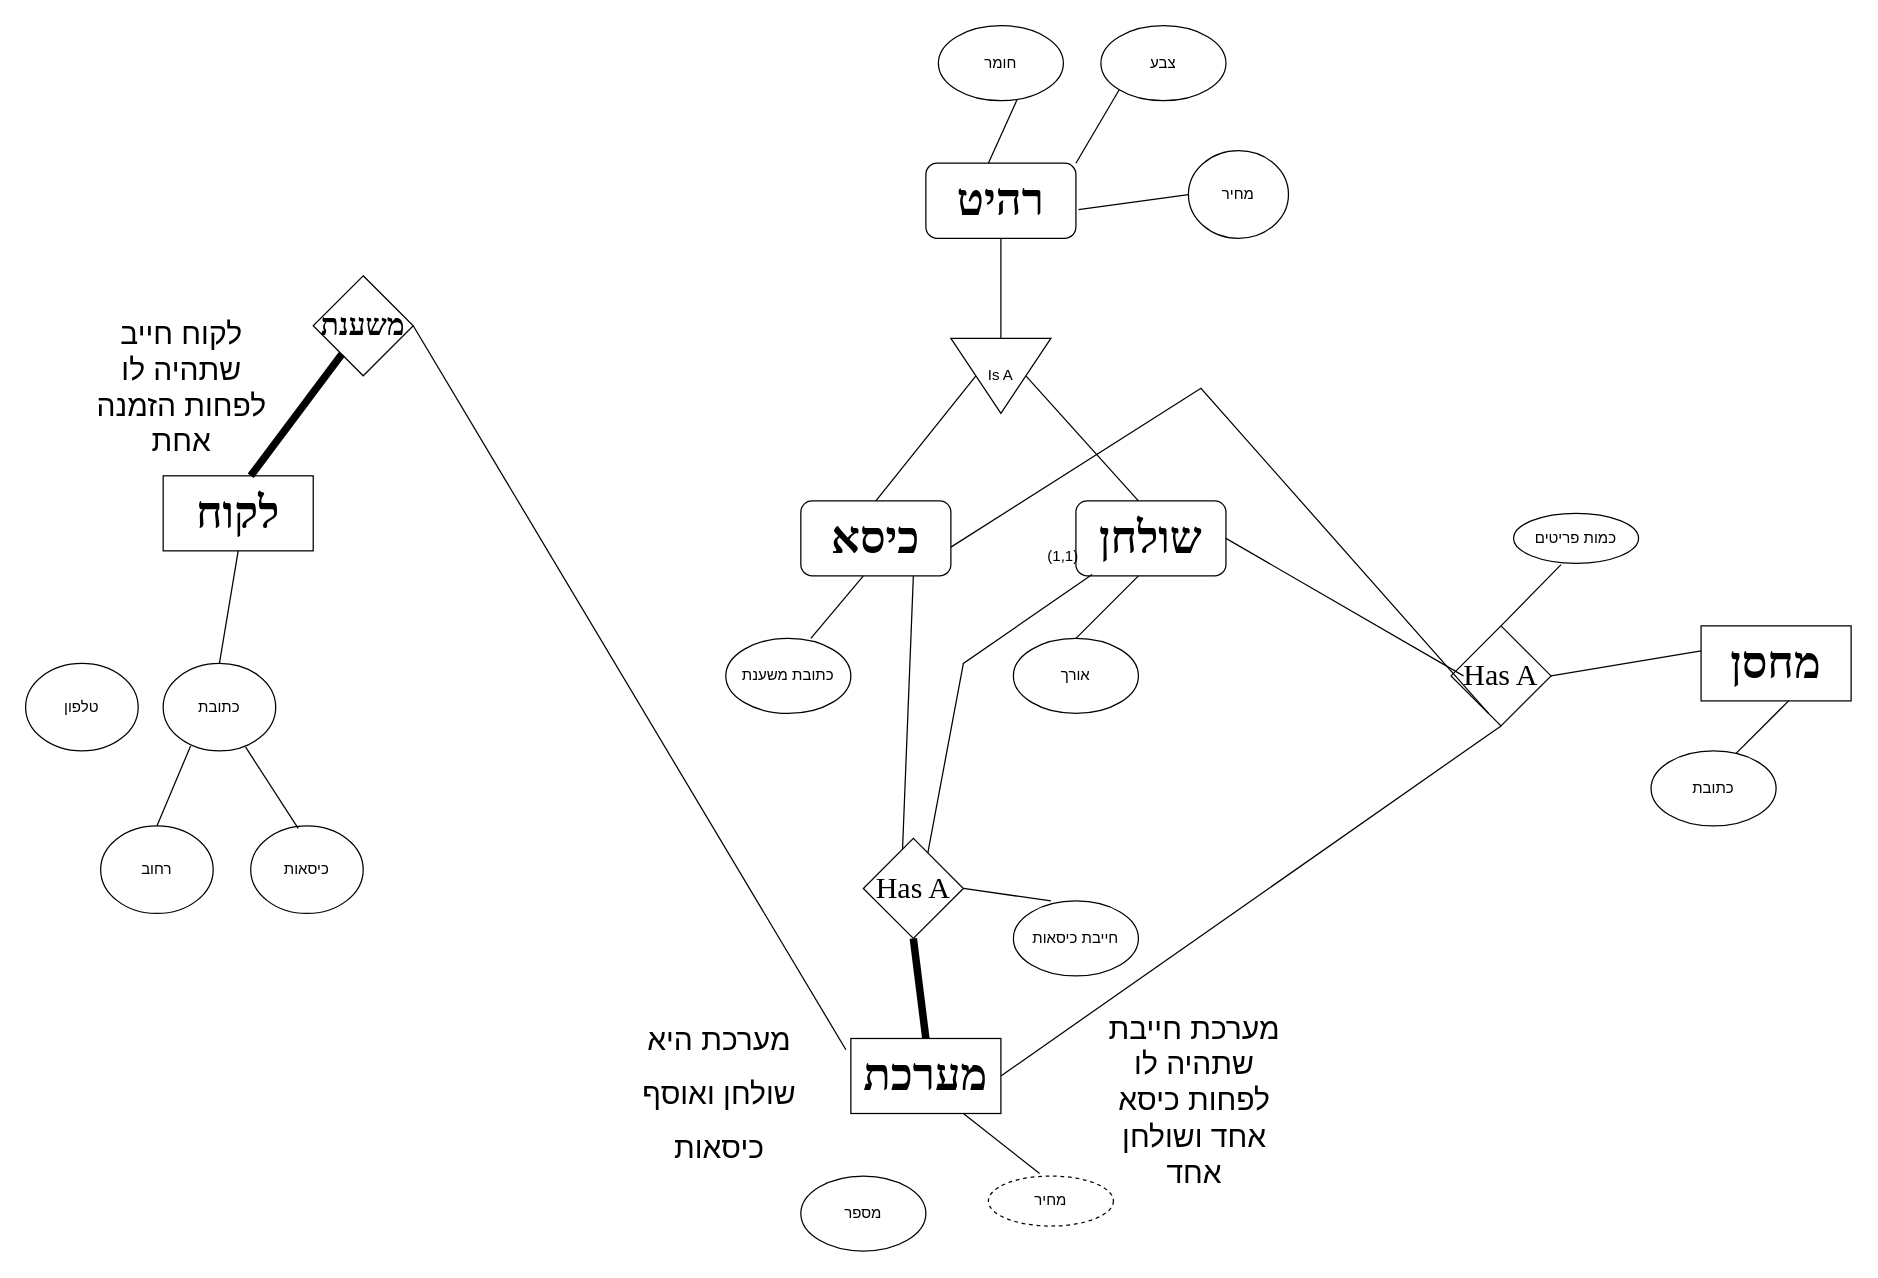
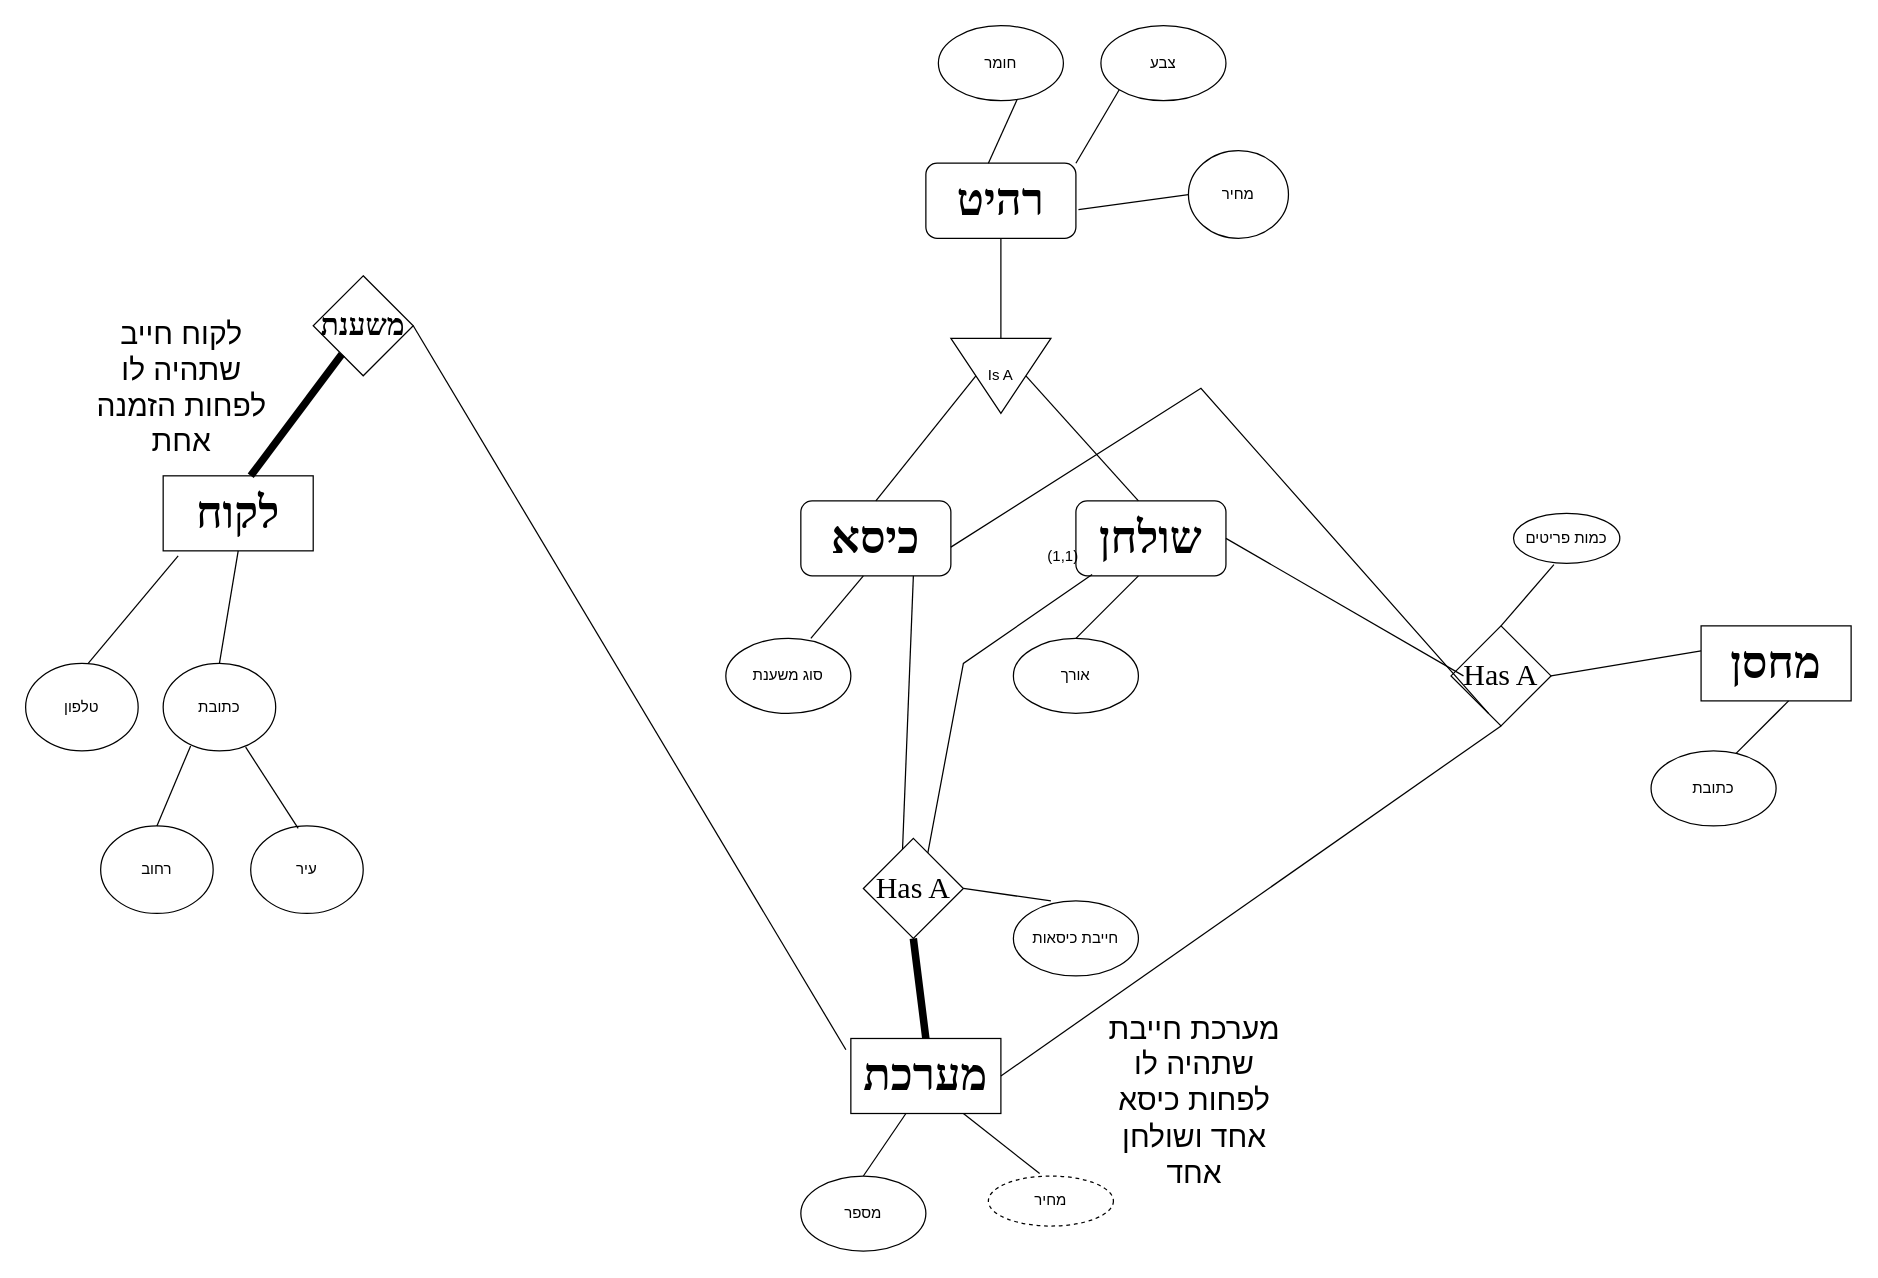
  <mxCell id="0" />
  <mxCell id="1" parent="0" />
  <mxCell id="2" value="&lt;h1&gt;&lt;font face=&quot;Comic Sans MS&quot; style=&quot;font-size: 36px;&quot;&gt;רהיט&lt;/font&gt;&lt;/h1&gt;" style="rounded=1;whiteSpace=wrap;html=1;" vertex="1" parent="1"><mxGeometry y="130" width="120" height="60" as="geometry" x="740" /></mxCell>
  <mxCell id="3" value="חומר" style="ellipse;whiteSpace=wrap;html=1;" vertex="1" parent="1"><mxGeometry x="750" y="20" width="100" height="60" as="geometry" /></mxCell>
  <mxCell id="4" value="צבע" style="ellipse;whiteSpace=wrap;html=1;" vertex="1" parent="1"><mxGeometry x="880" y="20" width="100" height="60" as="geometry" /></mxCell>
  <mxCell id="5" value="" style="endArrow=none;html=1;rounded=0;entryX=0;entryY=1;entryDx=0;entryDy=0;" edge="1" parent="1" target="4"><mxGeometry width="50" height="50" relative="1" as="geometry"><mxPoint x="860" y="130" as="sourcePoint" /><mxPoint x="910" as="targetPoint" y="80" /></mxGeometry></mxCell>
  <mxCell id="6" value="" style="endArrow=none;html=1;rounded=0;entryX=0.63;entryY=0.983;entryDx=0;entryDy=0;entryPerimeter=0;" edge="1" parent="1" target="3"><mxGeometry width="50" height="50" relative="1" as="geometry"><mxPoint x="790" y="130" as="sourcePoint" /><mxPoint x="840" as="targetPoint" y="80" /></mxGeometry></mxCell>
  <mxCell id="7" value="Is A" style="triangle;whiteSpace=wrap;html=1;direction=south;" vertex="1" parent="1"><mxGeometry x="760" y="270" width="80" height="60" as="geometry" /></mxCell>
  <mxCell id="8" value="" style="endArrow=none;html=1;rounded=0;entryX=0.5;entryY=1;entryDx=0;entryDy=0;" edge="1" parent="1" target="2"><mxGeometry width="50" height="50" relative="1" as="geometry"><mxPoint x="800" y="270" as="sourcePoint" /><mxPoint x="850" y="220" as="targetPoint" /></mxGeometry></mxCell>
  <mxCell id="9" value="&lt;b&gt;&lt;font face=&quot;Comic Sans MS&quot; style=&quot;font-size: 36px;&quot;&gt;כיסא&lt;/font&gt;&lt;/b&gt;" style="rounded=1;whiteSpace=wrap;html=1;" vertex="1" parent="1"><mxGeometry x="640" y="400" width="120" height="60" as="geometry" /></mxCell>
  <mxCell id="10" value="&lt;font face=&quot;Comic Sans MS&quot; style=&quot;font-size: 36px;&quot;&gt;&lt;b&gt;שולחן&lt;/b&gt;&lt;/font&gt;" style="rounded=1;whiteSpace=wrap;html=1;" vertex="1" parent="1"><mxGeometry x="860" y="400" width="120" height="60" as="geometry" /></mxCell>
  <mxCell id="11" value="" style="endArrow=none;html=1;rounded=0;entryX=0.5;entryY=1;entryDx=0;entryDy=0;" edge="1" parent="1" target="7"><mxGeometry width="50" height="50" relative="1" as="geometry"><mxPoint x="700" y="400" as="sourcePoint" /><mxPoint x="750" y="350" as="targetPoint" /></mxGeometry></mxCell>
  <mxCell id="12" value="" style="endArrow=none;html=1;rounded=0;entryX=0.5;entryY=0;entryDx=0;entryDy=0;" edge="1" parent="1" target="7"><mxGeometry width="50" height="50" relative="1" as="geometry"><mxPoint x="910" y="400" as="sourcePoint" /><mxPoint x="960" y="350" as="targetPoint" /></mxGeometry></mxCell>
- <mxCell id="13" value="כתובת משענת" style="ellipse;whiteSpace=wrap;html=1;" vertex="1" parent="1"><mxGeometry x="580" y="510" width="100" height="60" as="geometry" /></mxCell>
+ <mxCell id="13" value="סוג משענת" style="ellipse;whiteSpace=wrap;html=1;" vertex="1" parent="1"><mxGeometry x="580" y="510" width="100" height="60" as="geometry" /></mxCell>
  <mxCell id="14" value="" style="endArrow=none;html=1;rounded=0;exitX=0.68;exitY=0;exitDx=0;exitDy=0;exitPerimeter=0;" edge="1" parent="1" source="13"><mxGeometry width="50" height="50" relative="1" as="geometry"><mxPoint x="640" y="510" as="sourcePoint" /><mxPoint x="690" y="460" as="targetPoint" /></mxGeometry></mxCell>
  <mxCell id="15" value="אורך" style="ellipse;whiteSpace=wrap;html=1;" vertex="1" parent="1"><mxGeometry x="810" y="510" width="100" height="60" as="geometry" /></mxCell>
  <mxCell id="16" value="חייבת כיסאות" style="ellipse;whiteSpace=wrap;html=1;" vertex="1" parent="1"><mxGeometry x="810" y="720" width="100" height="60" as="geometry" /></mxCell>
  <mxCell id="17" value="" style="endArrow=none;html=1;rounded=0;" edge="1" parent="1"><mxGeometry width="50" height="50" relative="1" as="geometry"><mxPoint x="860" y="510" as="sourcePoint" /><mxPoint x="910" y="460" as="targetPoint" /></mxGeometry></mxCell>
  <mxCell id="18" value="" style="endArrow=none;html=1;rounded=0;entryX=1;entryY=0.5;entryDx=0;entryDy=0;exitX=0.3;exitY=0;exitDx=0;exitDy=0;exitPerimeter=0;" edge="1" parent="1" source="16" target="21"><mxGeometry width="50" height="50" relative="1" as="geometry"><mxPoint x="990" y="530" as="sourcePoint" /><mxPoint x="1040" y="480" as="targetPoint" /></mxGeometry></mxCell>
  <mxCell id="19" value="" style="endArrow=none;html=1;rounded=0;entryX=0.75;entryY=1;entryDx=0;entryDy=0;exitX=0.342;exitY=-0.067;exitDx=0;exitDy=0;exitPerimeter=0;" edge="1" parent="1" target="9"><mxGeometry width="50" height="50" relative="1" as="geometry"><mxPoint x="721.04" y="685.98" as="sourcePoint" /><mxPoint x="780" y="470" as="targetPoint" /></mxGeometry></mxCell>
  <mxCell id="20" value="" style="endArrow=none;html=1;rounded=0;entryX=0.108;entryY=0.983;entryDx=0;entryDy=0;entryPerimeter=0;" edge="1" parent="1" target="10"><mxGeometry width="50" height="50" relative="1" as="geometry"><mxPoint x="770" y="530" as="sourcePoint" /><mxPoint x="870" y="450" as="targetPoint" /><Array as="points"><mxPoint y="690" x="740" /><mxPoint x="770" y="530" /></Array></mxGeometry></mxCell>
  <mxCell id="21" value="&lt;font style=&quot;font-size: 24px;&quot; face=&quot;Comic Sans MS&quot;&gt;&lt;font&gt;Has A&lt;/font&gt;&lt;br&gt;&lt;/font&gt;" style="rhombus;whiteSpace=wrap;html=1;" vertex="1" parent="1"><mxGeometry x="690" y="670" width="80" height="80" as="geometry" /></mxCell>
  <mxCell id="22" value="" style="endArrow=none;html=1;rounded=0;entryX=0.5;entryY=1;entryDx=0;entryDy=0;strokeWidth=6;" edge="1" parent="1" target="21"><mxGeometry width="50" height="50" relative="1" as="geometry"><mxPoint y="830" as="sourcePoint" x="740" /><mxPoint y="750" as="targetPoint" x="740" /></mxGeometry></mxCell>
  <mxCell id="23" value="&lt;b&gt;&lt;font face=&quot;Comic Sans MS&quot; style=&quot;font-size: 36px;&quot;&gt;מערכת&lt;/font&gt;&lt;/b&gt;" style="rounded=0;whiteSpace=wrap;html=1;" vertex="1" parent="1"><mxGeometry x="680" y="830" width="120" height="60" as="geometry" /></mxCell>
  <mxCell id="24" value="מספר" style="ellipse;whiteSpace=wrap;html=1;" vertex="1" parent="1"><mxGeometry x="640" y="940" width="100" height="60" as="geometry" /></mxCell>
+ <mxCell id="25" value="" style="endArrow=none;html=1;rounded=0;entryX=0.367;entryY=1;entryDx=0;entryDy=0;entryPerimeter=0;exitX=0.5;exitY=0;exitDx=0;exitDy=0;" edge="1" parent="1" source="24" target="23"><mxGeometry width="50" height="50" relative="1" as="geometry"><mxPoint x="680" y="940" as="sourcePoint" /><mxPoint x="730" y="890" as="targetPoint" /></mxGeometry></mxCell>
  <mxCell id="26" value="" style="endArrow=none;html=1;rounded=0;entryX=0.75;entryY=1;entryDx=0;entryDy=0;exitX=0.41;exitY=-0.033;exitDx=0;exitDy=0;exitPerimeter=0;" edge="1" parent="1" target="23"><mxGeometry width="50" height="50" relative="1" as="geometry"><mxPoint x="831" y="938.02" as="sourcePoint" /><mxPoint x="890" y="890" as="targetPoint" /></mxGeometry></mxCell>
  <mxCell id="27" value="&lt;font style=&quot;font-size: 36px;&quot; face=&quot;Comic Sans MS&quot;&gt;&lt;b&gt;לקוח&lt;/b&gt;&lt;/font&gt;" style="rounded=0;whiteSpace=wrap;html=1;" vertex="1" parent="1"><mxGeometry x="130" y="380" width="120" height="60" as="geometry" /></mxCell>
  <mxCell id="28" value="טלפון" style="ellipse;whiteSpace=wrap;html=1;" vertex="1" parent="1"><mxGeometry x="20" y="530" width="90" height="70" as="geometry" /></mxCell>
  <mxCell id="29" value="כתובת" style="ellipse;whiteSpace=wrap;html=1;" vertex="1" parent="1"><mxGeometry x="130" y="530" width="90" height="70" as="geometry" /></mxCell>
  <mxCell id="30" value="רחוב" style="ellipse;whiteSpace=wrap;html=1;" vertex="1" parent="1"><mxGeometry x="80" y="660" width="90" height="70" as="geometry" /></mxCell>
- <mxCell id="31" value="כיסאות" style="ellipse;whiteSpace=wrap;html=1;" vertex="1" parent="1"><mxGeometry x="200" y="660" width="90" height="70" as="geometry" /></mxCell>
+ <mxCell id="31" value="עיר" style="ellipse;whiteSpace=wrap;html=1;" vertex="1" parent="1"><mxGeometry x="200" y="660" width="90" height="70" as="geometry" /></mxCell>
  <mxCell id="32" value="" style="endArrow=none;html=1;rounded=0;entryX=0.244;entryY=0.943;entryDx=0;entryDy=0;entryPerimeter=0;exitX=0.5;exitY=0;exitDx=0;exitDy=0;" edge="1" parent="1" source="30" target="29"><mxGeometry width="50" height="50" relative="1" as="geometry"><mxPoint x="120" y="660" as="sourcePoint" /><mxPoint x="170" y="610" as="targetPoint" /></mxGeometry></mxCell>
  <mxCell id="33" value="" style="endArrow=none;html=1;rounded=0;entryX=0.733;entryY=0.957;entryDx=0;entryDy=0;entryPerimeter=0;exitX=0.422;exitY=0.029;exitDx=0;exitDy=0;exitPerimeter=0;" edge="1" parent="1" source="31" target="29"><mxGeometry width="50" height="50" relative="1" as="geometry"><mxPoint x="230" y="660" as="sourcePoint" /><mxPoint x="280" y="610" as="targetPoint" /></mxGeometry></mxCell>
  <mxCell id="34" value="" style="endArrow=none;html=1;rounded=0;entryX=0.5;entryY=1;entryDx=0;entryDy=0;exitX=0.5;exitY=0;exitDx=0;exitDy=0;" edge="1" parent="1" source="29" target="27"><mxGeometry width="50" height="50" relative="1" as="geometry"><mxPoint x="180" y="530" as="sourcePoint" /><mxPoint x="230" y="480" as="targetPoint" /></mxGeometry></mxCell>
  <mxCell id="35" value="מחיר" style="ellipse;whiteSpace=wrap;html=1;" vertex="1" parent="1"><mxGeometry x="950" y="120" width="80" height="70" as="geometry" /></mxCell>
  <mxCell id="36" value="" style="endArrow=none;html=1;rounded=0;entryX=0;entryY=0.5;entryDx=0;entryDy=0;exitX=1.017;exitY=0.617;exitDx=0;exitDy=0;exitPerimeter=0;" edge="1" parent="1" source="2" target="35"><mxGeometry width="50" height="50" relative="1" as="geometry"><mxPoint x="860" y="180" as="sourcePoint" /><mxPoint x="910" y="130" as="targetPoint" /></mxGeometry></mxCell>
  <mxCell id="37" value="&lt;b&gt;&lt;font style=&quot;font-size: 24px;&quot; face=&quot;Comic Sans MS&quot;&gt;משענת&lt;/font&gt;&lt;/b&gt;" style="rhombus;whiteSpace=wrap;html=1;" vertex="1" parent="1"><mxGeometry x="250" y="220" width="80" height="80" as="geometry" /></mxCell>
  <mxCell id="38" value="" style="endArrow=none;html=1;rounded=0;strokeWidth=6;" edge="1" parent="1" target="37"><mxGeometry width="50" height="50" relative="1" as="geometry"><mxPoint x="200" y="380" as="sourcePoint" /><mxPoint x="250" y="330" as="targetPoint" /></mxGeometry></mxCell>
  <mxCell id="39" value="מחיר" style="ellipse;whiteSpace=wrap;html=1;align=center;dashed=1;" vertex="1" parent="1"><mxGeometry x="790" y="940" width="100" height="40" as="geometry" /></mxCell>
  <mxCell id="40" value="" style="endArrow=none;html=1;rounded=0;entryX=-0.033;entryY=0.15;entryDx=0;entryDy=0;entryPerimeter=0;" edge="1" parent="1" target="23"><mxGeometry width="50" height="50" relative="1" as="geometry"><mxPoint x="330" y="260" as="sourcePoint" /><mxPoint x="380" y="210" as="targetPoint" /></mxGeometry></mxCell>
  <mxCell id="41" value="&lt;font style=&quot;font-size: 36px;&quot; face=&quot;Comic Sans MS&quot;&gt;&lt;b&gt;מחסן&lt;/b&gt;&lt;/font&gt;" style="rounded=0;whiteSpace=wrap;html=1;" vertex="1" parent="1"><mxGeometry x="1360" y="500" width="120" height="60" as="geometry" /></mxCell>
  <mxCell id="42" value="&lt;font style=&quot;font-size: 24px;&quot; face=&quot;Comic Sans MS&quot;&gt;&lt;font&gt;Has A&lt;/font&gt;&lt;br&gt;&lt;/font&gt;" style="rhombus;whiteSpace=wrap;html=1;" vertex="1" parent="1"><mxGeometry x="1160" y="500" width="80" height="80" as="geometry" /></mxCell>
  <mxCell id="43" value="" style="endArrow=none;html=1;rounded=0;exitX=1;exitY=0.5;exitDx=0;exitDy=0;" edge="1" parent="1" source="42"><mxGeometry width="50" height="50" relative="1" as="geometry"><mxPoint x="1310" y="570" as="sourcePoint" /><mxPoint x="1360" y="520" as="targetPoint" /></mxGeometry></mxCell>
  <mxCell id="44" value="" style="endArrow=none;html=1;rounded=0;" edge="1" parent="1"><mxGeometry width="50" height="50" relative="1" as="geometry"><mxPoint x="1380" y="610" as="sourcePoint" /><mxPoint x="1430" y="560" as="targetPoint" /></mxGeometry></mxCell>
  <mxCell id="45" value="כתובת" style="ellipse;whiteSpace=wrap;html=1;" vertex="1" parent="1"><mxGeometry x="1320" y="600" width="100" height="60" as="geometry" /></mxCell>
  <mxCell id="46" value="" style="endArrow=none;html=1;rounded=0;exitX=1;exitY=0.5;exitDx=0;exitDy=0;" edge="1" parent="1" source="10"><mxGeometry width="50" height="50" relative="1" as="geometry"><mxPoint x="1120" y="590" as="sourcePoint" /><mxPoint x="1170" y="540" as="targetPoint" /></mxGeometry></mxCell>
  <mxCell id="47" value="" style="endArrow=none;html=1;rounded=0;exitX=1;exitY=0.617;exitDx=0;exitDy=0;exitPerimeter=0;" edge="1" parent="1" source="9"><mxGeometry width="50" height="50" relative="1" as="geometry"><mxPoint x="1140" y="620" as="sourcePoint" /><mxPoint x="1190" y="570" as="targetPoint" /><Array as="points"><mxPoint x="960" y="310" /></Array></mxGeometry></mxCell>
  <mxCell id="48" value="" style="endArrow=none;html=1;rounded=0;exitX=1;exitY=0.5;exitDx=0;exitDy=0;strokeWidth=1;" edge="1" parent="1" source="23"><mxGeometry width="50" height="50" relative="1" as="geometry"><mxPoint x="1150" y="630" as="sourcePoint" /><mxPoint x="1200" y="580" as="targetPoint" /></mxGeometry></mxCell>
  <mxCell id="49" value="" style="endArrow=none;html=1;rounded=0;entryX=0.38;entryY=1.025;entryDx=0;entryDy=0;entryPerimeter=0;" edge="1" parent="1" target="50"><mxGeometry width="50" height="50" relative="1" as="geometry"><mxPoint x="1200" y="500" as="sourcePoint" /><mxPoint x="1250" y="450" as="targetPoint" /></mxGeometry></mxCell>
- <mxCell id="50" value="&lt;div&gt;כמות פריטים&lt;/div&gt;" style="ellipse;whiteSpace=wrap;html=1;align=center;" vertex="1" parent="1"><mxGeometry x="1210" y="410" width="100" height="40" as="geometry" /></mxCell>
+ <mxCell id="50" value="&lt;div&gt;כמות פריטים&lt;/div&gt;" style="ellipse;whiteSpace=wrap;html=1;align=center;" vertex="1" parent="1"><mxGeometry x="1210" y="410" width="85" height="40" as="geometry" /></mxCell>
+ <mxCell id="51" value="" style="endArrow=none;html=1;rounded=0;entryX=0.1;entryY=1.067;entryDx=0;entryDy=0;entryPerimeter=0;exitX=0.556;exitY=0;exitDx=0;exitDy=0;exitPerimeter=0;" edge="1" parent="1" source="28" target="27"><mxGeometry width="50" height="50" relative="1" as="geometry"><mxPoint x="70" y="530" as="sourcePoint" /><mxPoint x="120" y="480" as="targetPoint" /></mxGeometry></mxCell>
  <mxCell id="52" value="&lt;font style=&quot;font-size: 24px;&quot;&gt;לקוח חייב שתהיה לו לפחות הזמנה אחת&lt;/font&gt;" style="text;html=1;align=center;verticalAlign=middle;whiteSpace=wrap;rounded=0;" vertex="1" parent="1"><mxGeometry x="70" y="250" width="150" height="120" as="geometry" /></mxCell>
  <mxCell id="53" value="&lt;font style=&quot;font-size: 24px;&quot;&gt;מערכת חייבת שתהיה לו לפחות כיסא אחד ושולחן אחד&lt;/font&gt;" style="text;html=1;align=center;verticalAlign=middle;whiteSpace=wrap;rounded=0;" vertex="1" parent="1"><mxGeometry x="880" y="820" width="150" height="120" as="geometry" /></mxCell>
- <mxCell id="54" value="&lt;font style=&quot;font-size: 36px;&quot;&gt;&lt;font style=&quot;font-size: 24px;&quot;&gt;מערכת היא שולחן ואוסף כיסאות&lt;/font&gt;&lt;br&gt;&lt;/font&gt;" style="text;html=1;align=center;verticalAlign=middle;whiteSpace=wrap;rounded=0;" vertex="1" parent="1"><mxGeometry x="500" y="810" width="150" height="120" as="geometry" /></mxCell>
  <mxCell id="55" value="(1,1)" style="text;html=1;align=center;verticalAlign=middle;whiteSpace=wrap;rounded=0;" vertex="1" parent="1"><mxGeometry x="820" y="430" width="60" height="30" as="geometry" /></mxCell>
